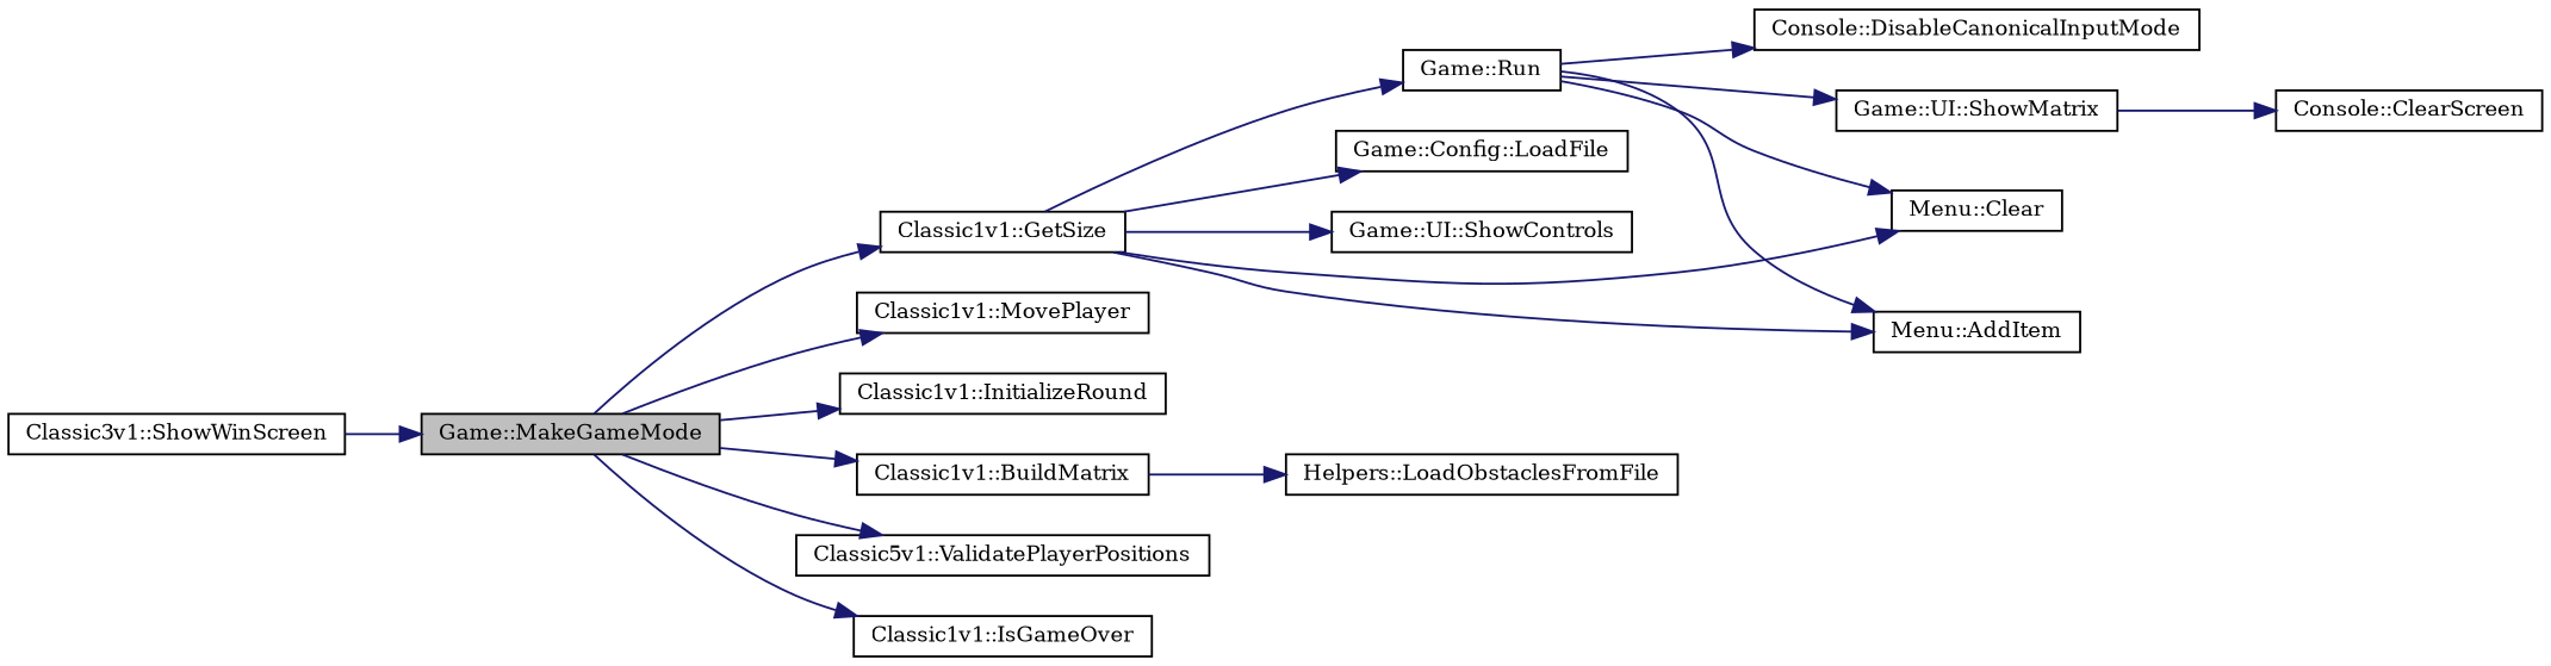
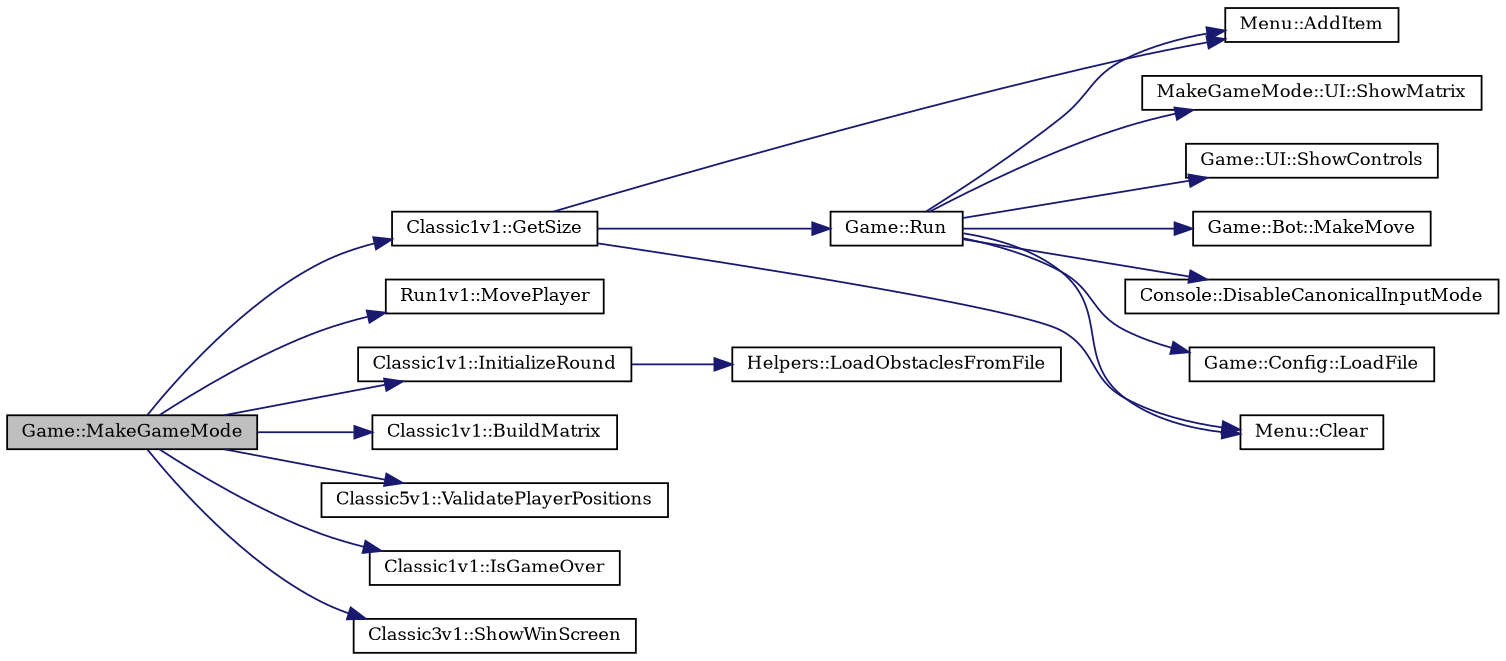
  digraph {
    fontname="DejaVu Serif"
    rankdir=LR
    node [color=black fillcolor=white fontname="DejaVu Serif" fontsize=10 shape=record style=filled]
    edge [color=midnightblue fontname="DejaVu Serif" fontsize=10 labelfontname=Helvetica labelfontsize=10 style=solid]
    n1 [fillcolor=grey75 fontcolor=black height=0.2 label="Game::MakeGameMode" width=0.4]
    n2 [height=0.2 label="Classic1v1::GetSize" width=0.4]
-   n3 [height=0.2 label="Classic1v1::MovePlayer" width=0.4]
+   n3 [height=0.2 label="Run1v1::MovePlayer" width=0.4]
    n4 [height=0.2 label="Classic1v1::InitializeRound" width=0.4]
    n5 [height=0.2 label="Classic1v1::BuildMatrix" width=0.4]
    n6 [height=0.2 label="Classic5v1::ValidatePlayerPositions" width=0.4]
    n7 [height=0.2 label="Classic1v1::IsGameOver" width=0.4]
    n8 [height=0.2 label="Classic3v1::ShowWinScreen" width=0.4]
    n9 [height=0.2 label="Menu::Clear" width=0.4]
    n10 [height=0.2 label="Menu::AddItem" width=0.4]
    n11 [height=0.2 label="Game::Run" width=0.4]
    n12 [height=0.2 label="Helpers::LoadObstaclesFromFile" width=0.4]
    n13 [height=0.2 label="Console::DisableCanonicalInputMode" width=0.4]
    n14 [height=0.2 label="Game::Config::LoadFile" width=0.4]
-   n15 [height=0.2 label="Game::UI::ShowMatrix" width=0.4]
+   n15 [height=0.2 label="MakeGameMode::UI::ShowMatrix" width=0.4]
    n16 [height=0.2 label="Game::UI::ShowControls" width=0.4]
-   n18 [height=0.2 label="Console::ClearScreen" width=0.4]
+   n17 [height=0.2 label="Game::Bot::MakeMove" width=0.4]
    n1 -> n2
    n1 -> n3
    n1 -> n4
    n1 -> n5
    n1 -> n6
    n1 -> n7
-   n8 -> n1
+   n1 -> n8
    n2 -> n9
    n2 -> n10
    n2 -> n11
-   n5 -> n12
+   n4 -> n12
    n11 -> n9
    n11 -> n10
    n11 -> n13
-   n2 -> n14
+   n11 -> n14
    n11 -> n15
-   n2 -> n16
-   n15 -> n18
+   n11 -> n16
+   n11 -> n17
  }
